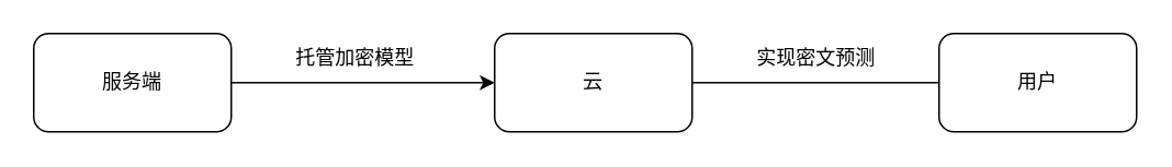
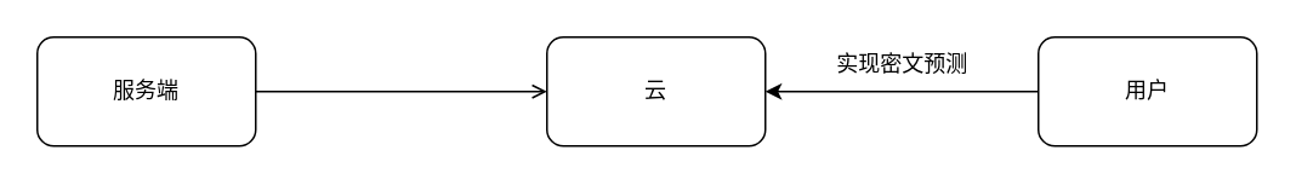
  <mxCell id="0" />
  <mxCell id="1" parent="0" />
- <mxCell id="2" style="edgeStyle=orthogonalEdgeStyle;rounded=0;orthogonalLoop=1;jettySize=auto;html=1;exitX=1;exitY=0.5;exitDx=0;exitDy=0;entryX=0;entryY=0.5;entryDx=0;entryDy=0;" edge="1" parent="1" source="3" target="4"><mxGeometry relative="1" as="geometry" /></mxCell>
+ <mxCell id="2" style="edgeStyle=orthogonalEdgeStyle;rounded=0;orthogonalLoop=1;jettySize=auto;html=1;exitX=1;exitY=0.5;exitDx=0;exitDy=0;entryX=0;entryY=0.5;entryDx=0;entryDy=0;endArrow=open;" edge="1" parent="1" source="3" target="4"><mxGeometry relative="1" as="geometry" /></mxCell>
  <mxCell id="3" value="服务端" style="rounded=1;whiteSpace=wrap;html=1;" vertex="1" parent="1"><mxGeometry x="20" y="20" width="120" height="60" as="geometry" /></mxCell>
  <mxCell id="4" value="云" style="rounded=1;whiteSpace=wrap;html=1;" vertex="1" parent="1"><mxGeometry x="300" y="20" width="120" height="60" as="geometry" /></mxCell>
- <mxCell id="5" style="edgeStyle=orthogonalEdgeStyle;rounded=0;orthogonalLoop=1;jettySize=auto;html=1;exitX=0;exitY=0.5;exitDx=0;exitDy=0;entryX=1;entryY=0.5;entryDx=0;entryDy=0;endArrow=none;" edge="1" parent="1" source="6" target="4"><mxGeometry relative="1" as="geometry" /></mxCell>
+ <mxCell id="5" style="edgeStyle=orthogonalEdgeStyle;rounded=0;orthogonalLoop=1;jettySize=auto;html=1;exitX=0;exitY=0.5;exitDx=0;exitDy=0;entryX=1;entryY=0.5;entryDx=0;entryDy=0;" edge="1" parent="1" source="6" target="4"><mxGeometry relative="1" as="geometry" /></mxCell>
  <mxCell id="6" value="用户" style="rounded=1;whiteSpace=wrap;html=1;" vertex="1" parent="1"><mxGeometry x="570" y="20" width="120" height="60" as="geometry" /></mxCell>
- <mxCell id="7" value="托管加密模型" style="text;html=1;align=center;verticalAlign=middle;resizable=0;points=[];autosize=1;strokeColor=none;fillColor=none;" vertex="1" parent="1"><mxGeometry x="165" y="20" width="100" height="30" as="geometry" /></mxCell>
  <mxCell id="8" value="实现密文预测" style="text;html=1;align=center;verticalAlign=middle;resizable=0;points=[];autosize=1;strokeColor=none;fillColor=none;" vertex="1" parent="1"><mxGeometry x="445" y="20" width="100" height="30" as="geometry" /></mxCell>
